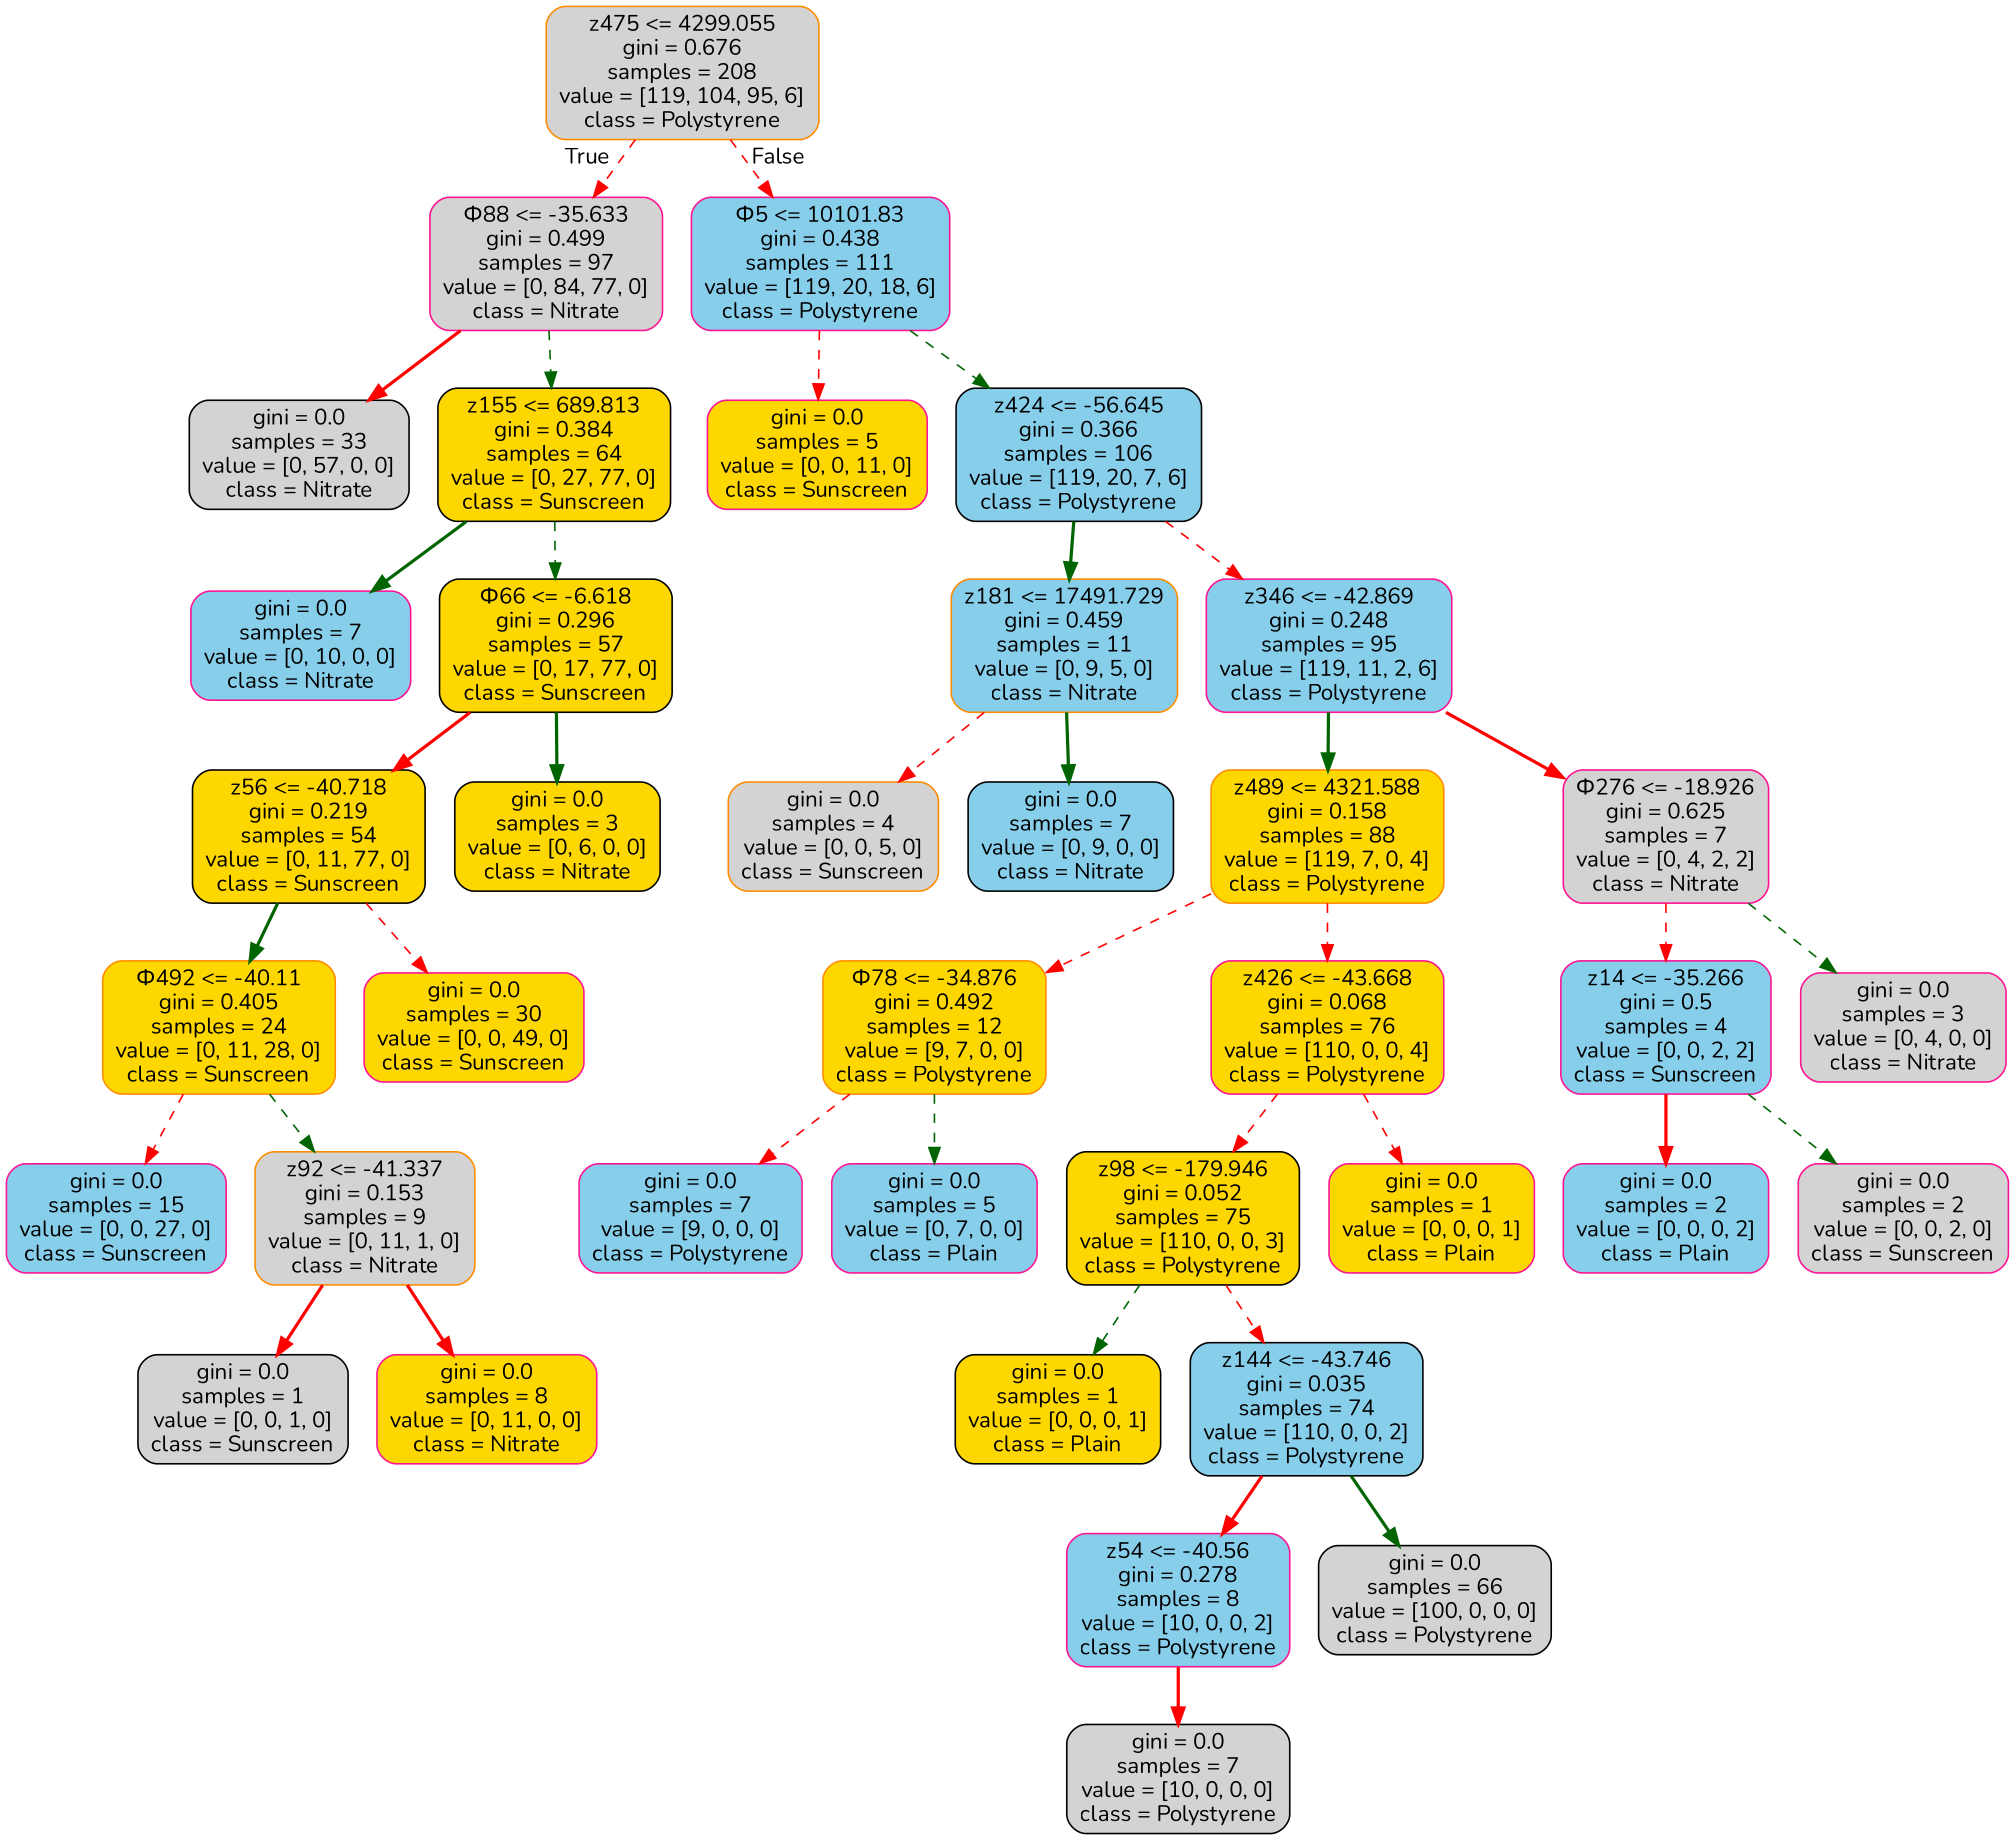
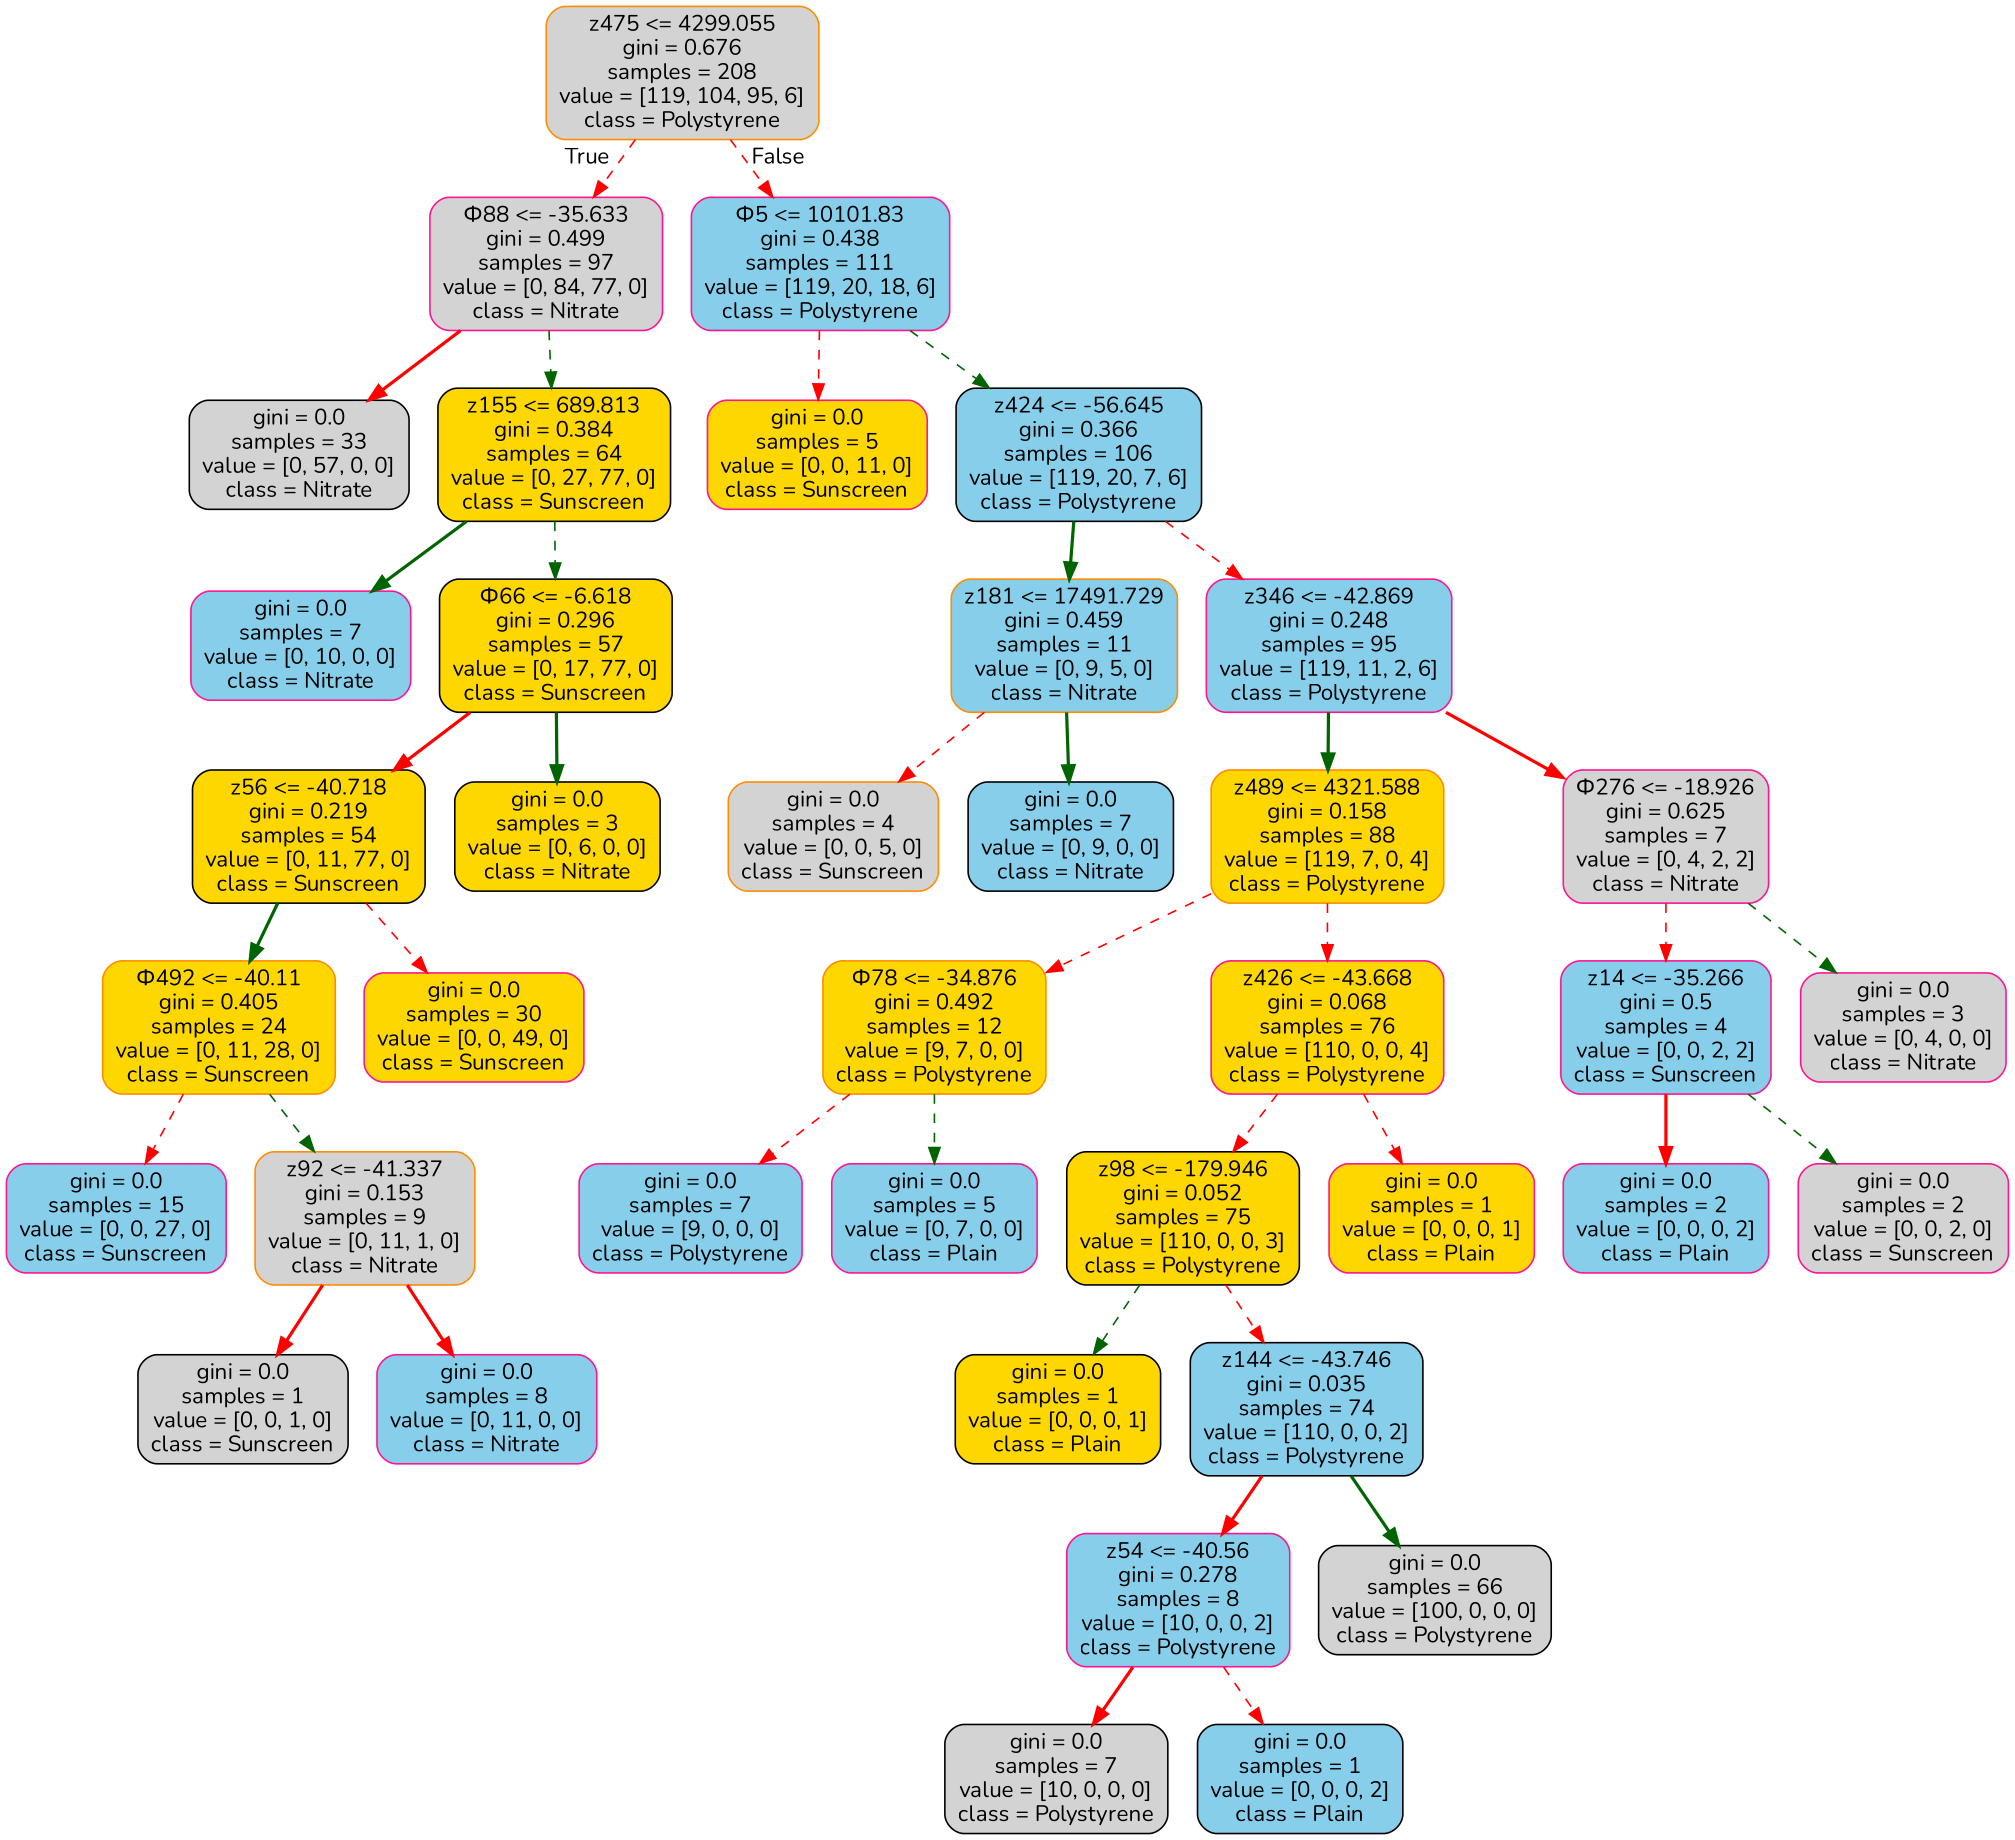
  digraph {
    fontname=Nunito
    node [color=deeppink fillcolor=skyblue fontname=Nunito shape=box style="filled, rounded"]
    edge [color=red fontname=Nunito style=dashed]
    n1 [color=darkorange fillcolor=lightgrey label="z475 <= 4299.055\ngini = 0.676\nsamples = 208\nvalue = [119, 104, 95, 6]\nclass = Polystyrene"]
    n2 [fillcolor=lightgrey label="Φ88 <= -35.633\ngini = 0.499\nsamples = 97\nvalue = [0, 84, 77, 0]\nclass = Nitrate"]
    n3 [label="Φ5 <= 10101.83\ngini = 0.438\nsamples = 111\nvalue = [119, 20, 18, 6]\nclass = Polystyrene"]
    n4 [color=black fillcolor=lightgrey label="gini = 0.0\nsamples = 33\nvalue = [0, 57, 0, 0]\nclass = Nitrate"]
    n5 [color=black fillcolor=gold label="z155 <= 689.813\ngini = 0.384\nsamples = 64\nvalue = [0, 27, 77, 0]\nclass = Sunscreen"]
    n6 [fillcolor=gold label="gini = 0.0\nsamples = 5\nvalue = [0, 0, 11, 0]\nclass = Sunscreen"]
    n7 [color=black label="z424 <= -56.645\ngini = 0.366\nsamples = 106\nvalue = [119, 20, 7, 6]\nclass = Polystyrene"]
    n8 [label="gini = 0.0\nsamples = 7\nvalue = [0, 10, 0, 0]\nclass = Nitrate"]
    n9 [color=black fillcolor=gold label="Φ66 <= -6.618\ngini = 0.296\nsamples = 57\nvalue = [0, 17, 77, 0]\nclass = Sunscreen"]
    n10 [color=black fillcolor=gold label="z56 <= -40.718\ngini = 0.219\nsamples = 54\nvalue = [0, 11, 77, 0]\nclass = Sunscreen"]
    n11 [color=black fillcolor=gold label="gini = 0.0\nsamples = 3\nvalue = [0, 6, 0, 0]\nclass = Nitrate"]
    n12 [color=darkorange fillcolor=gold label="Φ492 <= -40.11\ngini = 0.405\nsamples = 24\nvalue = [0, 11, 28, 0]\nclass = Sunscreen"]
    n13 [fillcolor=gold label="gini = 0.0\nsamples = 30\nvalue = [0, 0, 49, 0]\nclass = Sunscreen"]
    n14 [label="gini = 0.0\nsamples = 15\nvalue = [0, 0, 27, 0]\nclass = Sunscreen"]
    n15 [color=darkorange fillcolor=lightgrey label="z92 <= -41.337\ngini = 0.153\nsamples = 9\nvalue = [0, 11, 1, 0]\nclass = Nitrate"]
    n16 [color=black fillcolor=lightgrey label="gini = 0.0\nsamples = 1\nvalue = [0, 0, 1, 0]\nclass = Sunscreen"]
-   n17 [fillcolor=gold label="gini = 0.0\nsamples = 8\nvalue = [0, 11, 0, 0]\nclass = Nitrate"]
+   n17 [label="gini = 0.0\nsamples = 8\nvalue = [0, 11, 0, 0]\nclass = Nitrate"]
    n18 [color=darkorange label="z181 <= 17491.729\ngini = 0.459\nsamples = 11\nvalue = [0, 9, 5, 0]\nclass = Nitrate"]
    n19 [label="z346 <= -42.869\ngini = 0.248\nsamples = 95\nvalue = [119, 11, 2, 6]\nclass = Polystyrene"]
    n20 [color=darkorange fillcolor=lightgrey label="gini = 0.0\nsamples = 4\nvalue = [0, 0, 5, 0]\nclass = Sunscreen"]
    n21 [color=black label="gini = 0.0\nsamples = 7\nvalue = [0, 9, 0, 0]\nclass = Nitrate"]
    n22 [color=darkorange fillcolor=gold label="z489 <= 4321.588\ngini = 0.158\nsamples = 88\nvalue = [119, 7, 0, 4]\nclass = Polystyrene"]
    n23 [fillcolor=lightgrey label="Φ276 <= -18.926\ngini = 0.625\nsamples = 7\nvalue = [0, 4, 2, 2]\nclass = Nitrate"]
    n24 [color=darkorange fillcolor=gold label="Φ78 <= -34.876\ngini = 0.492\nsamples = 12\nvalue = [9, 7, 0, 0]\nclass = Polystyrene"]
    n25 [fillcolor=gold label="z426 <= -43.668\ngini = 0.068\nsamples = 76\nvalue = [110, 0, 0, 4]\nclass = Polystyrene"]
    n26 [label="z14 <= -35.266\ngini = 0.5\nsamples = 4\nvalue = [0, 0, 2, 2]\nclass = Sunscreen"]
    n27 [fillcolor=lightgrey label="gini = 0.0\nsamples = 3\nvalue = [0, 4, 0, 0]\nclass = Nitrate"]
    n28 [label="gini = 0.0\nsamples = 7\nvalue = [9, 0, 0, 0]\nclass = Polystyrene"]
    n29 [label="gini = 0.0\nsamples = 5\nvalue = [0, 7, 0, 0]\nclass = Plain"]
    n30 [color=black fillcolor=gold label="z98 <= -179.946\ngini = 0.052\nsamples = 75\nvalue = [110, 0, 0, 3]\nclass = Polystyrene"]
    n31 [fillcolor=gold label="gini = 0.0\nsamples = 1\nvalue = [0, 0, 0, 1]\nclass = Plain"]
    n32 [color=black fillcolor=gold label="gini = 0.0\nsamples = 1\nvalue = [0, 0, 0, 1]\nclass = Plain"]
    n33 [color=black label="z144 <= -43.746\ngini = 0.035\nsamples = 74\nvalue = [110, 0, 0, 2]\nclass = Polystyrene"]
    n34 [label="z54 <= -40.56\ngini = 0.278\nsamples = 8\nvalue = [10, 0, 0, 2]\nclass = Polystyrene"]
    n35 [color=black fillcolor=lightgrey label="gini = 0.0\nsamples = 66\nvalue = [100, 0, 0, 0]\nclass = Polystyrene"]
    n36 [color=black fillcolor=lightgrey label="gini = 0.0\nsamples = 7\nvalue = [10, 0, 0, 0]\nclass = Polystyrene"]
+   n37 [color=black label="gini = 0.0\nsamples = 1\nvalue = [0, 0, 0, 2]\nclass = Plain"]
    n38 [label="gini = 0.0\nsamples = 2\nvalue = [0, 0, 0, 2]\nclass = Plain"]
    n39 [fillcolor=lightgrey label="gini = 0.0\nsamples = 2\nvalue = [0, 0, 2, 0]\nclass = Sunscreen"]
    n1 -> n2 [headlabel=True labelangle=45 labeldistance=2.5]
    n1 -> n3 [headlabel=False labelangle=-45 labeldistance=2.5]
    n2 -> n4 [style=bold]
    n2 -> n5 [color=darkgreen]
    n3 -> n6
    n3 -> n7 [color=darkgreen]
    n5 -> n8 [color=darkgreen style=bold]
    n5 -> n9 [color=darkgreen]
    n7 -> n18 [color=darkgreen style=bold]
    n7 -> n19
    n9 -> n10 [style=bold]
    n9 -> n11 [color=darkgreen style=bold]
    n10 -> n12 [color=darkgreen style=bold]
    n10 -> n13
    n12 -> n14
    n12 -> n15 [color=darkgreen]
    n15 -> n16 [style=bold]
    n15 -> n17 [style=bold]
    n18 -> n20
    n18 -> n21 [color=darkgreen style=bold]
    n19 -> n22 [color=darkgreen style=bold]
    n19 -> n23 [style=bold]
    n22 -> n24
    n22 -> n25
    n23 -> n26
    n23 -> n27 [color=darkgreen]
    n24 -> n28
    n24 -> n29 [color=darkgreen]
    n25 -> n30
    n25 -> n31
    n26 -> n38 [style=bold]
    n26 -> n39 [color=darkgreen]
    n30 -> n32 [color=darkgreen]
    n30 -> n33
    n33 -> n34 [style=bold]
    n33 -> n35 [color=darkgreen style=bold]
    n34 -> n36 [style=bold]
+   n34 -> n37
  }
